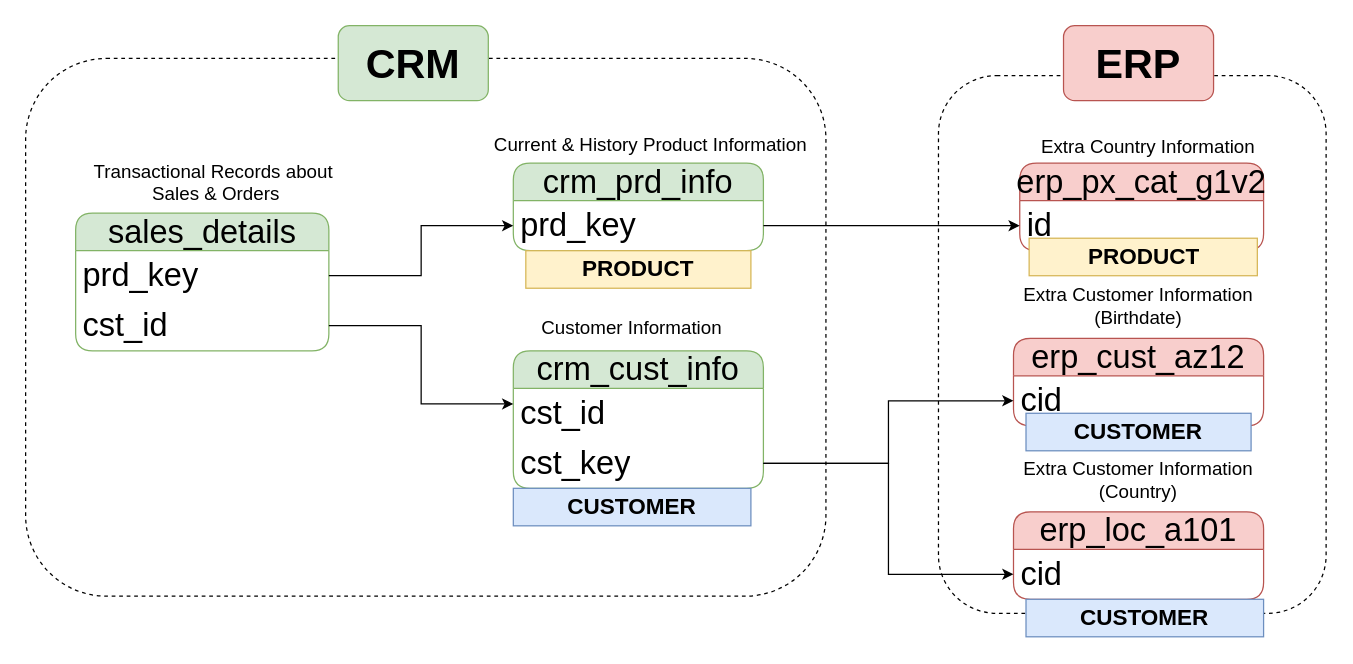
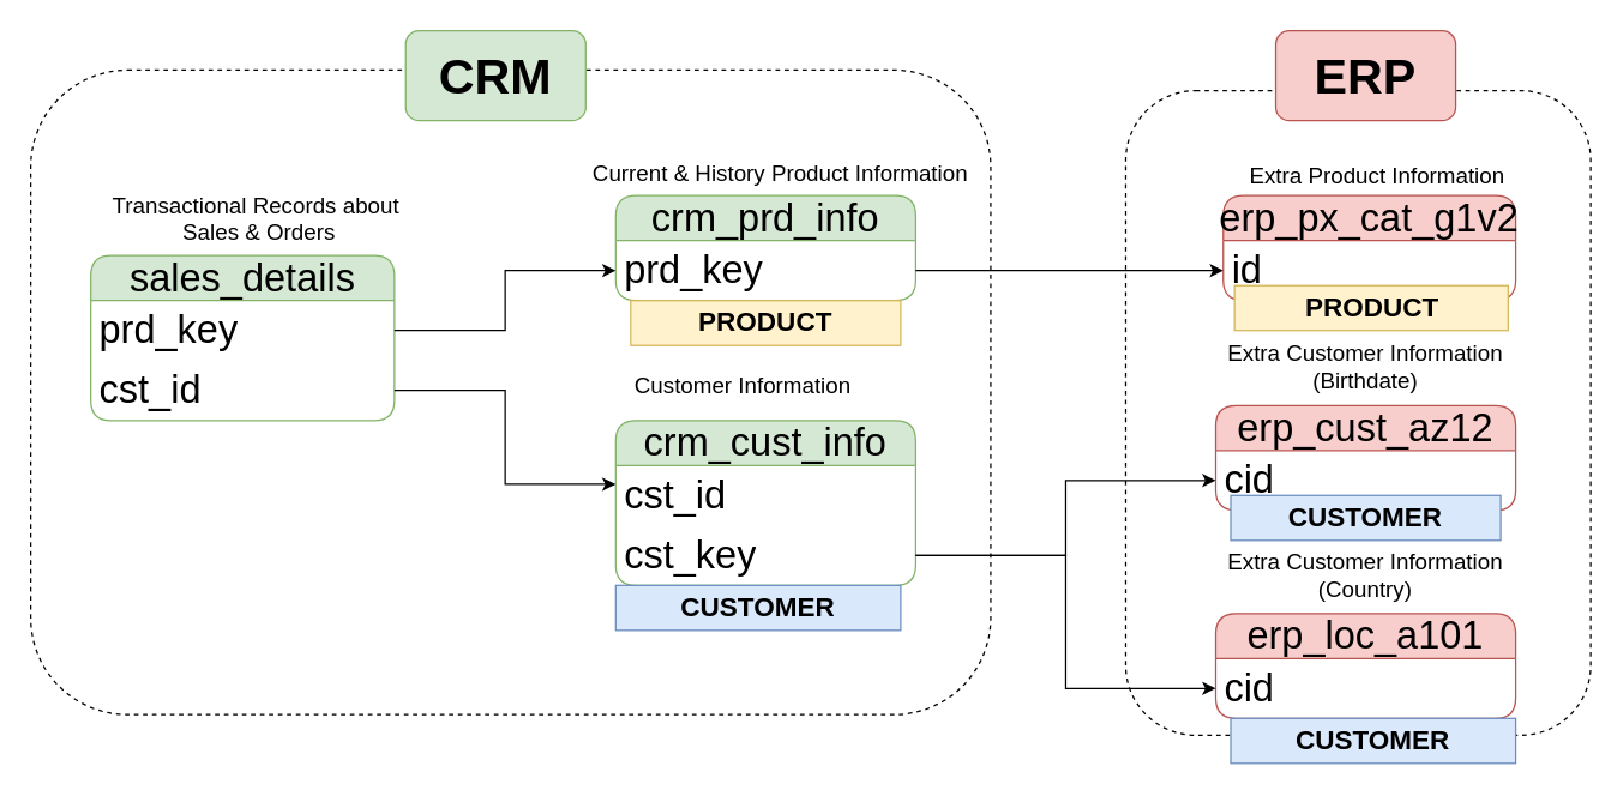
  <mxCell id="0" />
  <mxCell id="1" parent="0" />
  <mxCell id="2" value="crm_cust_info" style="swimlane;fontStyle=0;childLayout=stackLayout;horizontal=1;startSize=30;horizontalStack=0;resizeParent=1;resizeParentMax=0;resizeLast=0;collapsible=1;marginBottom=0;whiteSpace=wrap;html=1;rounded=1;fillColor=#d5e8d4;strokeColor=#82b366;fontSize=26;" parent="1" vertex="1"><mxGeometry x="410" y="280" width="200" height="110" as="geometry" /></mxCell>
  <mxCell id="3" value="cst_id" style="text;strokeColor=none;fillColor=none;align=left;verticalAlign=middle;spacingLeft=4;spacingRight=4;overflow=hidden;points=[[0,0.5],[1,0.5]];portConstraint=eastwest;rotatable=0;whiteSpace=wrap;html=1;fontSize=26;" parent="2" vertex="1"><mxGeometry y="30" width="200" height="40" as="geometry" /></mxCell>
  <mxCell id="4" value="cst_key" style="text;strokeColor=none;fillColor=none;align=left;verticalAlign=middle;spacingLeft=4;spacingRight=4;overflow=hidden;points=[[0,0.5],[1,0.5]];portConstraint=eastwest;rotatable=0;whiteSpace=wrap;html=1;fontSize=26;" parent="2" vertex="1"><mxGeometry y="70" width="200" height="40" as="geometry" /></mxCell>
- <mxCell id="5" value="&lt;font style=&quot;font-size: 15px;&quot;&gt;Customer Information&lt;/font&gt;" style="text;html=1;align=center;verticalAlign=middle;whiteSpace=wrap;rounded=0;" parent="1" vertex="1"><mxGeometry x="410" y="247.5" width="190" height="27.5" as="geometry" /></mxCell>
+ <mxCell id="5" value="&lt;font style=&quot;font-size: 15px;&quot;&gt;Customer Information&lt;/font&gt;" style="text;html=1;align=center;verticalAlign=middle;whiteSpace=wrap;rounded=0;" parent="1" vertex="1"><mxGeometry x="400" y="242.5" width="190" height="27.5" as="geometry" /></mxCell>
  <mxCell id="6" value="crm_prd_info" style="swimlane;fontStyle=0;childLayout=stackLayout;horizontal=1;startSize=30;horizontalStack=0;resizeParent=1;resizeParentMax=0;resizeLast=0;collapsible=1;marginBottom=0;whiteSpace=wrap;html=1;rounded=1;fillColor=#d5e8d4;strokeColor=#82b366;fontSize=26;" parent="1" vertex="1"><mxGeometry x="410" y="130" width="200" height="70" as="geometry" /></mxCell>
  <mxCell id="7" value="prd_key" style="text;strokeColor=none;fillColor=none;align=left;verticalAlign=middle;spacingLeft=4;spacingRight=4;overflow=hidden;points=[[0,0.5],[1,0.5]];portConstraint=eastwest;rotatable=0;whiteSpace=wrap;html=1;fontSize=26;" parent="6" vertex="1"><mxGeometry y="30" width="200" height="40" as="geometry" /></mxCell>
  <mxCell id="8" value="&lt;font style=&quot;font-size: 15px;&quot;&gt;Current &amp;amp; History Product Information&lt;/font&gt;" style="text;html=1;align=center;verticalAlign=middle;whiteSpace=wrap;rounded=0;" parent="1" vertex="1"><mxGeometry x="390" y="100" width="260" height="30" as="geometry" /></mxCell>
  <mxCell id="9" value="sales_details" style="swimlane;fontStyle=0;childLayout=stackLayout;horizontal=1;startSize=30;horizontalStack=0;resizeParent=1;resizeParentMax=0;resizeLast=0;collapsible=1;marginBottom=0;whiteSpace=wrap;html=1;rounded=1;fillColor=#d5e8d4;strokeColor=#82b366;fontSize=26;" parent="1" vertex="1"><mxGeometry x="60" y="170" width="202.5" height="110" as="geometry" /></mxCell>
  <mxCell id="10" value="prd_key" style="text;strokeColor=none;fillColor=none;align=left;verticalAlign=middle;spacingLeft=4;spacingRight=4;overflow=hidden;points=[[0,0.5],[1,0.5]];portConstraint=eastwest;rotatable=0;whiteSpace=wrap;html=1;fontSize=26;" parent="9" vertex="1"><mxGeometry y="30" width="202.5" height="40" as="geometry" /></mxCell>
  <mxCell id="11" value="cst_id" style="text;strokeColor=none;fillColor=none;align=left;verticalAlign=middle;spacingLeft=4;spacingRight=4;overflow=hidden;points=[[0,0.5],[1,0.5]];portConstraint=eastwest;rotatable=0;whiteSpace=wrap;html=1;fontSize=26;" parent="9" vertex="1"><mxGeometry y="70" width="202.5" height="40" as="geometry" /></mxCell>
  <mxCell id="12" value="&lt;font style=&quot;font-size: 15px;&quot;&gt;Transactional Records about&amp;nbsp;&lt;/font&gt;&lt;div&gt;&lt;font style=&quot;font-size: 15px;&quot;&gt;Sales &amp;amp; Orders&lt;/font&gt;&lt;/div&gt;" style="text;html=1;align=center;verticalAlign=middle;whiteSpace=wrap;rounded=0;" parent="1" vertex="1"><mxGeometry x="40" y="130" width="265" height="30" as="geometry" /></mxCell>
  <mxCell id="13" value="" style="edgeStyle=orthogonalEdgeStyle;rounded=0;orthogonalLoop=1;jettySize=auto;html=1;" parent="1" source="10" target="7" edge="1"><mxGeometry relative="1" as="geometry" /></mxCell>
  <mxCell id="14" style="edgeStyle=orthogonalEdgeStyle;rounded=0;orthogonalLoop=1;jettySize=auto;html=1;entryX=0;entryY=0.313;entryDx=0;entryDy=0;entryPerimeter=0;" parent="1" source="11" target="3" edge="1"><mxGeometry relative="1" as="geometry" /></mxCell>
  <mxCell id="15" value="erp_cust_az12" style="swimlane;fontStyle=0;childLayout=stackLayout;horizontal=1;startSize=30;horizontalStack=0;resizeParent=1;resizeParentMax=0;resizeLast=0;collapsible=1;marginBottom=0;whiteSpace=wrap;html=1;rounded=1;fillColor=#f8cecc;strokeColor=#b85450;fontSize=26;" parent="1" vertex="1"><mxGeometry x="810" y="270" width="200" height="70" as="geometry" /></mxCell>
  <mxCell id="16" value="cid" style="text;strokeColor=none;fillColor=none;align=left;verticalAlign=middle;spacingLeft=4;spacingRight=4;overflow=hidden;points=[[0,0.5],[1,0.5]];portConstraint=eastwest;rotatable=0;whiteSpace=wrap;html=1;fontSize=26;" parent="15" vertex="1"><mxGeometry y="30" width="200" height="40" as="geometry" /></mxCell>
  <mxCell id="17" value="&lt;font style=&quot;font-size: 15px;&quot;&gt;Extra Customer Information (Birthdate)&lt;/font&gt;" style="text;html=1;align=center;verticalAlign=middle;whiteSpace=wrap;rounded=0;" parent="1" vertex="1"><mxGeometry x="815" y="230" width="190" height="27.5" as="geometry" /></mxCell>
  <mxCell id="18" style="edgeStyle=orthogonalEdgeStyle;rounded=0;orthogonalLoop=1;jettySize=auto;html=1;" parent="1" source="4" target="16" edge="1"><mxGeometry relative="1" as="geometry" /></mxCell>
  <mxCell id="19" value="erp_loc_a101" style="swimlane;fontStyle=0;childLayout=stackLayout;horizontal=1;startSize=30;horizontalStack=0;resizeParent=1;resizeParentMax=0;resizeLast=0;collapsible=1;marginBottom=0;whiteSpace=wrap;html=1;rounded=1;fillColor=#f8cecc;strokeColor=#b85450;fontSize=26;" parent="1" vertex="1"><mxGeometry x="810" y="408.75" width="200" height="70" as="geometry" /></mxCell>
  <mxCell id="20" value="cid" style="text;strokeColor=none;fillColor=none;align=left;verticalAlign=middle;spacingLeft=4;spacingRight=4;overflow=hidden;points=[[0,0.5],[1,0.5]];portConstraint=eastwest;rotatable=0;whiteSpace=wrap;html=1;fontSize=26;" parent="19" vertex="1"><mxGeometry y="30" width="200" height="40" as="geometry" /></mxCell>
  <mxCell id="21" value="&lt;font style=&quot;font-size: 15px;&quot;&gt;Extra Customer Information (Country)&lt;/font&gt;" style="text;html=1;align=center;verticalAlign=middle;whiteSpace=wrap;rounded=0;" parent="1" vertex="1"><mxGeometry x="815" y="368.75" width="190" height="27.5" as="geometry" /></mxCell>
  <mxCell id="22" style="edgeStyle=orthogonalEdgeStyle;rounded=0;orthogonalLoop=1;jettySize=auto;html=1;entryX=0;entryY=0.5;entryDx=0;entryDy=0;" parent="1" source="4" target="20" edge="1"><mxGeometry relative="1" as="geometry" /></mxCell>
  <mxCell id="23" value="erp_px_cat_g1v2" style="swimlane;fontStyle=0;childLayout=stackLayout;horizontal=1;startSize=30;horizontalStack=0;resizeParent=1;resizeParentMax=0;resizeLast=0;collapsible=1;marginBottom=0;whiteSpace=wrap;html=1;rounded=1;fillColor=#f8cecc;strokeColor=#b85450;fontSize=26;" parent="1" vertex="1"><mxGeometry x="815" y="130" width="195" height="70" as="geometry" /></mxCell>
  <mxCell id="24" value="id" style="text;strokeColor=none;fillColor=none;align=left;verticalAlign=middle;spacingLeft=4;spacingRight=4;overflow=hidden;points=[[0,0.5],[1,0.5]];portConstraint=eastwest;rotatable=0;whiteSpace=wrap;html=1;fontSize=26;" parent="23" vertex="1"><mxGeometry y="30" width="195" height="40" as="geometry" /></mxCell>
- <mxCell id="25" value="&lt;font style=&quot;font-size: 15px;&quot;&gt;Extra Country Information&amp;nbsp;&lt;/font&gt;" style="text;html=1;align=center;verticalAlign=middle;whiteSpace=wrap;rounded=0;" parent="1" vertex="1"><mxGeometry x="825" y="102.5" width="190" height="27.5" as="geometry" /></mxCell>
+ <mxCell id="25" value="&lt;font style=&quot;font-size: 15px;&quot;&gt;Extra Product Information&amp;nbsp;&lt;/font&gt;" style="text;html=1;align=center;verticalAlign=middle;whiteSpace=wrap;rounded=0;" parent="1" vertex="1"><mxGeometry x="825" y="102.5" width="190" height="27.5" as="geometry" /></mxCell>
  <mxCell id="26" style="edgeStyle=orthogonalEdgeStyle;rounded=0;orthogonalLoop=1;jettySize=auto;html=1;entryX=0;entryY=0.5;entryDx=0;entryDy=0;" parent="1" source="7" target="24" edge="1"><mxGeometry relative="1" as="geometry" /></mxCell>
  <mxCell id="27" value="" style="rounded=1;whiteSpace=wrap;html=1;fillColor=none;dashed=1;" parent="1" vertex="1"><mxGeometry x="20" y="46.25" width="640" height="430" as="geometry" /></mxCell>
  <mxCell id="28" value="&lt;font style=&quot;font-size: 33px;&quot;&gt;CRM&lt;/font&gt;" style="rounded=1;whiteSpace=wrap;html=1;fillColor=#d5e8d4;strokeColor=#82b366;fontStyle=1" parent="1" vertex="1"><mxGeometry x="270" y="20" width="120" height="60" as="geometry" /></mxCell>
  <mxCell id="29" value="" style="rounded=1;whiteSpace=wrap;html=1;fillColor=none;dashed=1;" parent="1" vertex="1"><mxGeometry x="750" y="60" width="310" height="430" as="geometry" /></mxCell>
  <mxCell id="30" value="&lt;font style=&quot;font-size: 33px;&quot;&gt;&lt;b&gt;ERP&lt;/b&gt;&lt;/font&gt;" style="rounded=1;whiteSpace=wrap;html=1;fillColor=#f8cecc;strokeColor=#b85450;" parent="1" vertex="1"><mxGeometry x="850" y="20" width="120" height="60" as="geometry" /></mxCell>
  <mxCell id="31" value="&lt;font style=&quot;font-size: 18px;&quot;&gt;&lt;b style=&quot;&quot;&gt;PRODUCT&lt;/b&gt;&lt;/font&gt;" style="text;html=1;strokeColor=#d6b656;fillColor=#fff2cc;align=center;verticalAlign=middle;whiteSpace=wrap;overflow=hidden;" vertex="1" parent="1"><mxGeometry x="420" y="200" width="180" height="30" as="geometry" /></mxCell>
  <mxCell id="32" value="&lt;font style=&quot;font-size: 18px;&quot;&gt;&lt;b style=&quot;&quot;&gt;PRODUCT&lt;/b&gt;&lt;/font&gt;" style="text;html=1;strokeColor=#d6b656;fillColor=#fff2cc;align=center;verticalAlign=middle;whiteSpace=wrap;overflow=hidden;" vertex="1" parent="1"><mxGeometry x="822.5" y="190" width="182.5" height="30" as="geometry" /></mxCell>
  <mxCell id="33" value="&lt;font style=&quot;font-size: 18px;&quot;&gt;&lt;b style=&quot;&quot;&gt;CUSTOMER&lt;/b&gt;&lt;/font&gt;" style="text;html=1;strokeColor=#6c8ebf;fillColor=#dae8fc;align=center;verticalAlign=middle;whiteSpace=wrap;overflow=hidden;" vertex="1" parent="1"><mxGeometry x="820" y="330" width="180" height="30" as="geometry" /></mxCell>
  <mxCell id="34" value="&lt;font style=&quot;font-size: 18px;&quot;&gt;&lt;b style=&quot;&quot;&gt;CUSTOMER&lt;/b&gt;&lt;/font&gt;" style="text;html=1;strokeColor=#6c8ebf;fillColor=#dae8fc;align=center;verticalAlign=middle;whiteSpace=wrap;overflow=hidden;" vertex="1" parent="1"><mxGeometry x="410" y="390" width="190" height="30" as="geometry" /></mxCell>
  <mxCell id="35" value="&lt;font style=&quot;font-size: 18px;&quot;&gt;&lt;b style=&quot;&quot;&gt;CUSTOMER&lt;/b&gt;&lt;/font&gt;" style="text;html=1;strokeColor=#6c8ebf;fillColor=#dae8fc;align=center;verticalAlign=middle;whiteSpace=wrap;overflow=hidden;" vertex="1" parent="1"><mxGeometry x="820" y="478.75" width="190" height="30" as="geometry" /></mxCell>
